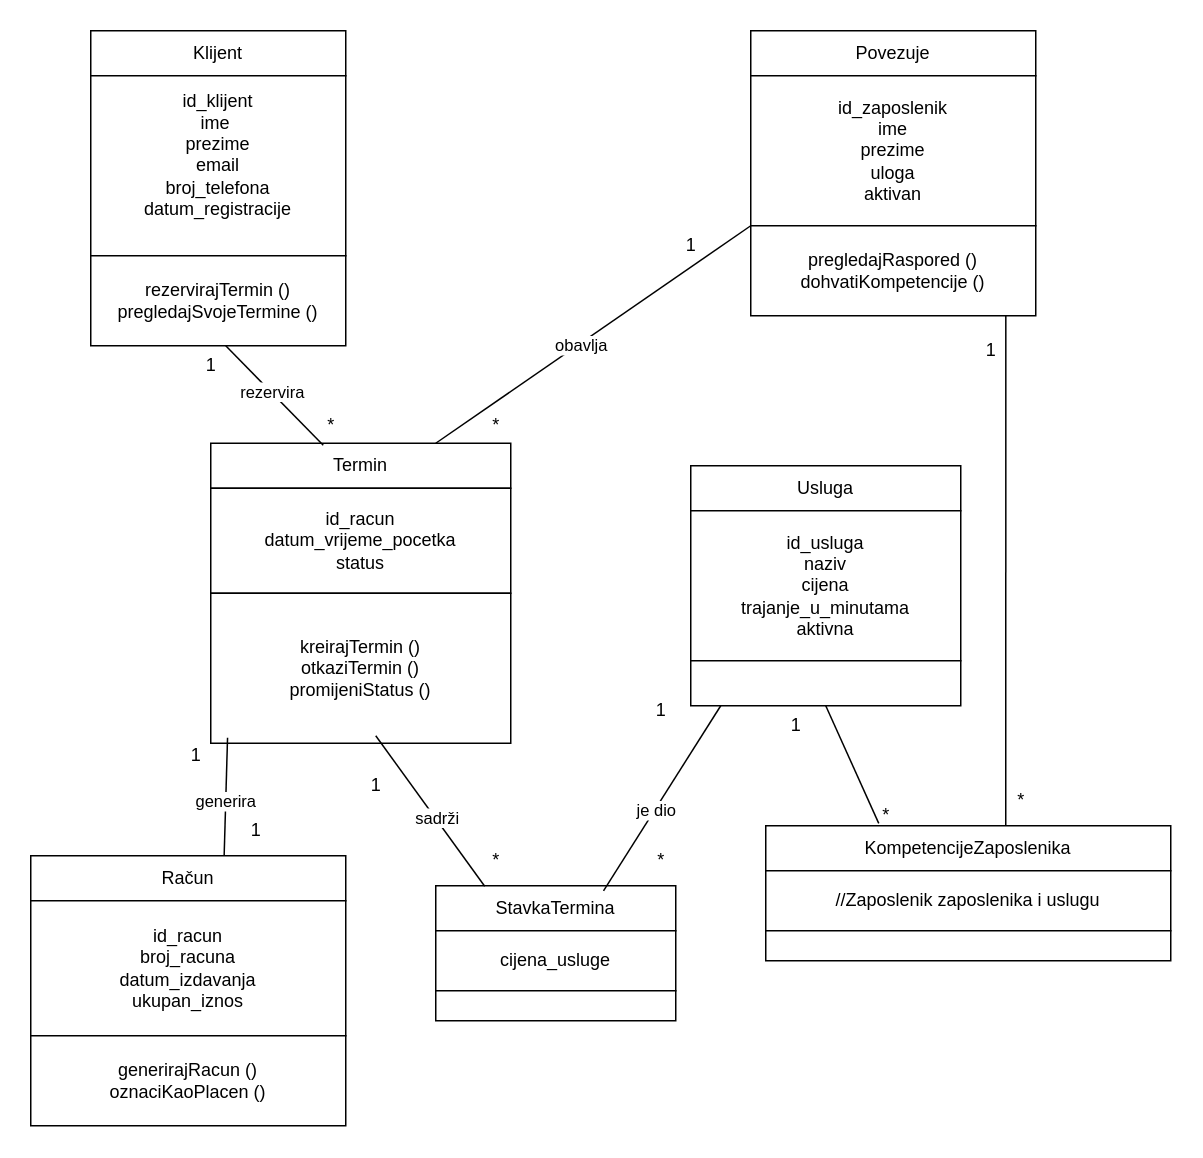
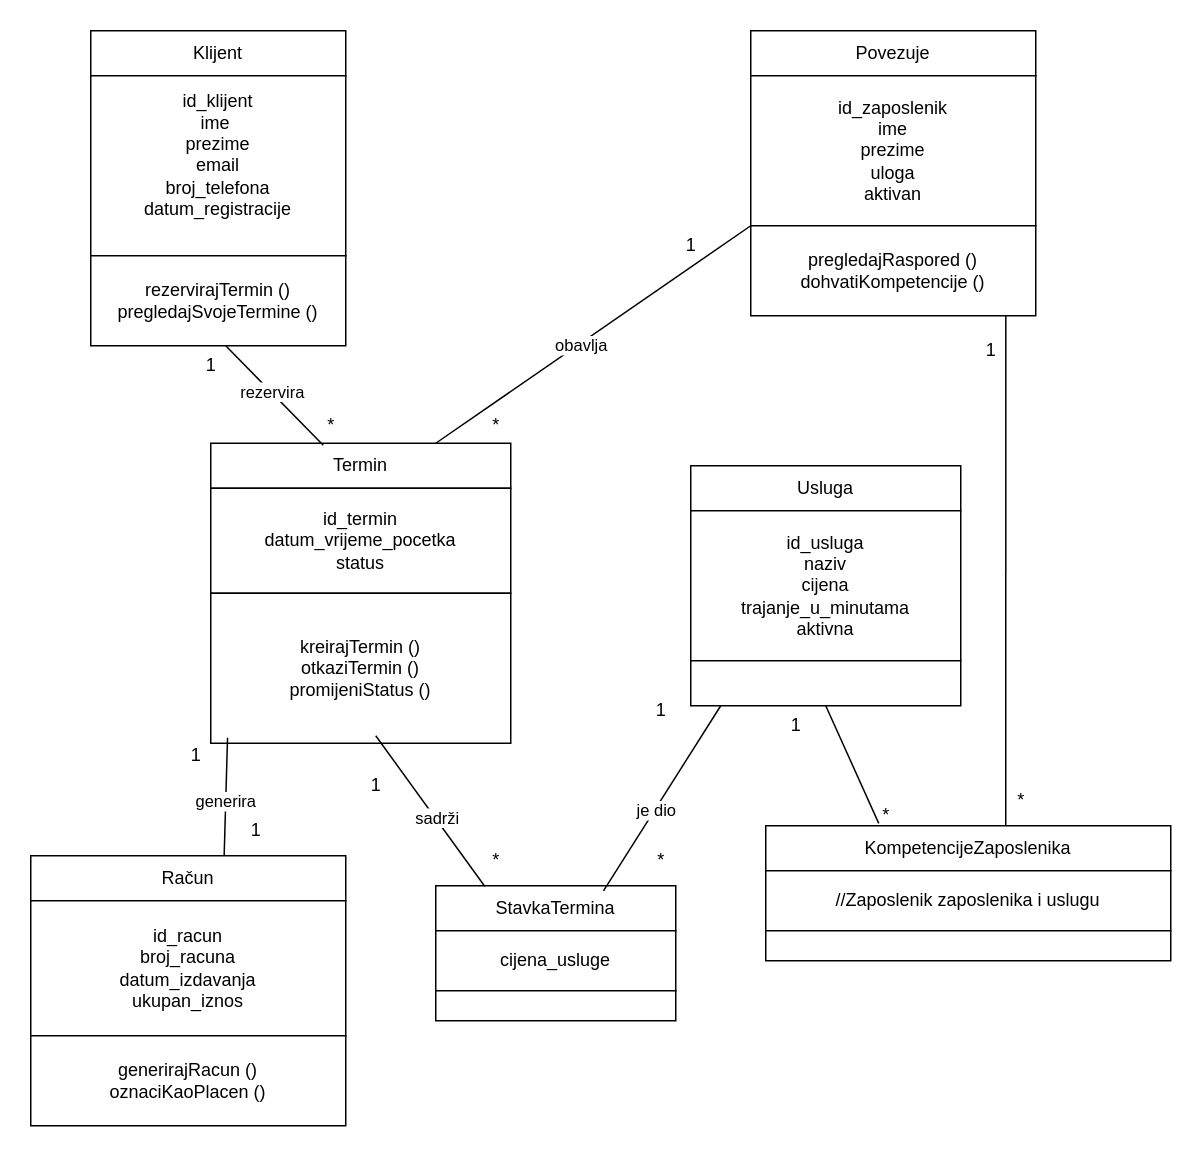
  <mxCell id="0" />
  <mxCell id="1" parent="0" />
  <mxCell id="2" value="" style="group" vertex="1" connectable="0" parent="1"><mxGeometry x="60" y="20" width="170" height="210" as="geometry" /></mxCell>
  <mxCell id="3" value="Klijent" style="rounded=0;whiteSpace=wrap;html=1;" vertex="1" parent="2"><mxGeometry width="170" height="30" as="geometry" /></mxCell>
  <mxCell id="4" value="&lt;div style=&quot;&quot;&gt;&lt;span style=&quot;background-color: transparent; color: light-dark(rgb(0, 0, 0), rgb(255, 255, 255));&quot;&gt;id_klijent&lt;/span&gt;&lt;/div&gt;&lt;div style=&quot;&quot;&gt;ime&amp;nbsp;&lt;/div&gt;&lt;div style=&quot;&quot;&gt;prezime&lt;/div&gt;&lt;div style=&quot;&quot;&gt;email&lt;/div&gt;&lt;div style=&quot;&quot;&gt;broj_telefona&lt;/div&gt;&lt;div style=&quot;&quot;&gt;datum_registracije&lt;/div&gt;&lt;div&gt;&lt;br&gt;&lt;/div&gt;" style="rounded=0;whiteSpace=wrap;html=1;align=center;" vertex="1" parent="2"><mxGeometry y="30" width="170" height="120" as="geometry" /></mxCell>
  <mxCell id="5" value="rezervirajTermin ()&lt;div&gt;pregledajSvojeTermine ()&lt;/div&gt;" style="rounded=0;whiteSpace=wrap;html=1;align=center;" vertex="1" parent="2"><mxGeometry y="150" width="170" height="60" as="geometry" /></mxCell>
  <mxCell id="6" value="" style="group" vertex="1" connectable="0" parent="1"><mxGeometry x="500" y="20" width="190" height="190" as="geometry" /></mxCell>
  <mxCell id="7" value="Povezuje" style="rounded=0;whiteSpace=wrap;html=1;" vertex="1" parent="6"><mxGeometry width="190" height="30" as="geometry" /></mxCell>
  <mxCell id="8" value="&lt;div style=&quot;&quot;&gt;&lt;span style=&quot;background-color: transparent; color: light-dark(rgb(0, 0, 0), rgb(255, 255, 255));&quot;&gt;id_zaposlenik&lt;/span&gt;&lt;/div&gt;&lt;div style=&quot;&quot;&gt;ime&lt;/div&gt;&lt;div style=&quot;&quot;&gt;prezime&lt;/div&gt;&lt;div style=&quot;&quot;&gt;uloga&lt;/div&gt;&lt;div style=&quot;&quot;&gt;aktivan&lt;/div&gt;" style="rounded=0;whiteSpace=wrap;html=1;align=center;" vertex="1" parent="6"><mxGeometry y="30" width="190" height="100" as="geometry" /></mxCell>
  <mxCell id="9" value="pregledajRaspored ()&lt;div&gt;dohvatiKompetencije ()&lt;/div&gt;" style="rounded=0;whiteSpace=wrap;html=1;" vertex="1" parent="6"><mxGeometry y="130" width="190" height="60" as="geometry" /></mxCell>
  <mxCell id="10" value="" style="group" vertex="1" connectable="0" parent="1"><mxGeometry x="140" y="285" width="200" height="210" as="geometry" /></mxCell>
  <mxCell id="11" value="Termin" style="rounded=0;whiteSpace=wrap;html=1;" vertex="1" parent="10"><mxGeometry y="10" width="200" height="30" as="geometry" /></mxCell>
- <mxCell id="12" value="id_racun&lt;div&gt;datum_vrijeme_pocetka&lt;/div&gt;&lt;div&gt;status&lt;/div&gt;" style="rounded=0;whiteSpace=wrap;html=1;" vertex="1" parent="10"><mxGeometry y="40" width="200" height="70" as="geometry" /></mxCell>
+ <mxCell id="12" value="id_termin&lt;div&gt;datum_vrijeme_pocetka&lt;/div&gt;&lt;div&gt;status&lt;/div&gt;" style="rounded=0;whiteSpace=wrap;html=1;" vertex="1" parent="10"><mxGeometry y="40" width="200" height="70" as="geometry" /></mxCell>
  <mxCell id="13" value="kreirajTermin ()&lt;div&gt;otkaziTermin ()&lt;/div&gt;&lt;div&gt;promijeniStatus ()&lt;/div&gt;" style="rounded=0;whiteSpace=wrap;html=1;" vertex="1" parent="10"><mxGeometry y="110" width="200" height="100" as="geometry" /></mxCell>
  <mxCell id="14" value="" style="group" vertex="1" connectable="0" parent="1"><mxGeometry x="460" y="310" width="180" height="160" as="geometry" /></mxCell>
  <mxCell id="15" style="edgeStyle=orthogonalEdgeStyle;rounded=0;orthogonalLoop=1;jettySize=auto;html=1;" edge="1" parent="14" source="16" target="17"><mxGeometry relative="1" as="geometry" /></mxCell>
  <mxCell id="16" value="Usluga" style="rounded=0;whiteSpace=wrap;html=1;" vertex="1" parent="14"><mxGeometry width="180" height="30" as="geometry" /></mxCell>
  <mxCell id="17" value="id_usluga&lt;div&gt;naziv&lt;/div&gt;&lt;div&gt;cijena&lt;/div&gt;&lt;div&gt;trajanje_u_minutama&lt;/div&gt;&lt;div&gt;aktivna&lt;/div&gt;" style="rounded=0;whiteSpace=wrap;html=1;" vertex="1" parent="14"><mxGeometry y="30" width="180" height="100" as="geometry" /></mxCell>
  <mxCell id="18" value="" style="rounded=0;whiteSpace=wrap;html=1;" vertex="1" parent="14"><mxGeometry y="130" width="180" height="30" as="geometry" /></mxCell>
  <mxCell id="19" value="Račun" style="rounded=0;whiteSpace=wrap;html=1;" vertex="1" parent="1"><mxGeometry x="20" y="570" width="210" height="30" as="geometry" /></mxCell>
  <mxCell id="20" value="id_racun&lt;div&gt;broj_racuna&lt;/div&gt;&lt;div&gt;datum_izdavanja&lt;/div&gt;&lt;div&gt;ukupan_iznos&lt;/div&gt;" style="rounded=0;whiteSpace=wrap;html=1;" vertex="1" parent="1"><mxGeometry x="20" y="600" width="210" height="90" as="geometry" /></mxCell>
  <mxCell id="21" value="generirajRacun ()&lt;div&gt;oznaciKaoPlacen ()&lt;/div&gt;" style="rounded=0;whiteSpace=wrap;html=1;" vertex="1" parent="1"><mxGeometry x="20" y="690" width="210" height="60" as="geometry" /></mxCell>
  <mxCell id="22" value="" style="group" vertex="1" connectable="0" parent="1"><mxGeometry x="290" y="590" width="160" height="90" as="geometry" /></mxCell>
  <mxCell id="23" value="StavkaTermina" style="rounded=0;whiteSpace=wrap;html=1;" vertex="1" parent="22"><mxGeometry width="160" height="30" as="geometry" /></mxCell>
  <mxCell id="24" value="cijena_usluge" style="rounded=0;whiteSpace=wrap;html=1;" vertex="1" parent="22"><mxGeometry y="30" width="160" height="40" as="geometry" /></mxCell>
  <mxCell id="25" value="" style="rounded=0;whiteSpace=wrap;html=1;" vertex="1" parent="22"><mxGeometry y="70" width="160" height="20" as="geometry" /></mxCell>
  <mxCell id="26" value="" style="group" vertex="1" connectable="0" parent="1"><mxGeometry x="510" y="550" width="270" height="90" as="geometry" /></mxCell>
  <mxCell id="27" value="KompetencijeZaposlenika" style="rounded=0;whiteSpace=wrap;html=1;" vertex="1" parent="26"><mxGeometry width="270" height="30" as="geometry" /></mxCell>
  <mxCell id="28" value="//Zaposlenik zaposlenika i uslugu" style="rounded=0;whiteSpace=wrap;html=1;" vertex="1" parent="26"><mxGeometry y="30" width="270" height="40" as="geometry" /></mxCell>
  <mxCell id="29" value="" style="rounded=0;whiteSpace=wrap;html=1;" vertex="1" parent="26"><mxGeometry y="70" width="270" height="20" as="geometry" /></mxCell>
  <mxCell id="30" value="" style="endArrow=none;html=1;rounded=0;entryX=0.375;entryY=0.045;entryDx=0;entryDy=0;entryPerimeter=0;" edge="1" parent="1" target="11"><mxGeometry width="50" height="50" relative="1" as="geometry"><mxPoint x="150" y="230" as="sourcePoint" /><mxPoint x="400" y="360" as="targetPoint" /></mxGeometry></mxCell>
  <mxCell id="31" value="rezervira" style="edgeLabel;html=1;align=center;verticalAlign=middle;resizable=0;points=[];" vertex="1" connectable="0" parent="30"><mxGeometry x="-0.081" relative="1" as="geometry"><mxPoint as="offset" /></mxGeometry></mxCell>
  <mxCell id="32" value="" style="endArrow=none;html=1;rounded=0;entryX=0;entryY=1;entryDx=0;entryDy=0;exitX=0.75;exitY=0;exitDx=0;exitDy=0;" edge="1" parent="1" source="11" target="8"><mxGeometry width="50" height="50" relative="1" as="geometry"><mxPoint x="230" y="320" as="sourcePoint" /><mxPoint x="280" y="270" as="targetPoint" /></mxGeometry></mxCell>
  <mxCell id="33" value="obavlja" style="edgeLabel;html=1;align=center;verticalAlign=middle;resizable=0;points=[];" vertex="1" connectable="0" parent="32"><mxGeometry x="-0.086" y="-1" relative="1" as="geometry"><mxPoint as="offset" /></mxGeometry></mxCell>
  <mxCell id="34" value="1" style="text;html=1;align=center;verticalAlign=middle;resizable=0;points=[];autosize=1;strokeColor=none;fillColor=none;" vertex="1" parent="1"><mxGeometry x="125" y="228" width="30" height="30" as="geometry" /></mxCell>
  <mxCell id="35" value="*" style="text;html=1;align=center;verticalAlign=middle;resizable=0;points=[];autosize=1;strokeColor=none;fillColor=none;" vertex="1" parent="1"><mxGeometry x="205" y="268" width="30" height="30" as="geometry" /></mxCell>
  <mxCell id="36" value="*" style="text;html=1;align=center;verticalAlign=middle;resizable=0;points=[];autosize=1;strokeColor=none;fillColor=none;" vertex="1" parent="1"><mxGeometry x="315" y="268" width="30" height="30" as="geometry" /></mxCell>
  <mxCell id="37" value="1" style="text;html=1;align=center;verticalAlign=middle;resizable=0;points=[];autosize=1;strokeColor=none;fillColor=none;" vertex="1" parent="1"><mxGeometry x="445" y="148" width="30" height="30" as="geometry" /></mxCell>
  <mxCell id="38" value="" style="endArrow=none;html=1;rounded=0;exitX=0.614;exitY=-0.008;exitDx=0;exitDy=0;exitPerimeter=0;entryX=0.056;entryY=0.963;entryDx=0;entryDy=0;entryPerimeter=0;" edge="1" parent="1" source="19" target="13"><mxGeometry width="50" height="50" relative="1" as="geometry"><mxPoint x="230" y="470" as="sourcePoint" /><mxPoint x="150" y="500" as="targetPoint" /></mxGeometry></mxCell>
  <mxCell id="39" value="generira" style="edgeLabel;html=1;align=center;verticalAlign=middle;resizable=0;points=[];" vertex="1" connectable="0" parent="38"><mxGeometry x="-0.087" relative="1" as="geometry"><mxPoint as="offset" /></mxGeometry></mxCell>
  <mxCell id="40" value="1" style="text;html=1;align=center;verticalAlign=middle;resizable=0;points=[];autosize=1;strokeColor=none;fillColor=none;" vertex="1" parent="1"><mxGeometry x="115" y="488" width="30" height="30" as="geometry" /></mxCell>
  <mxCell id="41" value="1" style="text;html=1;align=center;verticalAlign=middle;resizable=0;points=[];autosize=1;strokeColor=none;fillColor=none;" vertex="1" parent="1"><mxGeometry x="155" y="538" width="30" height="30" as="geometry" /></mxCell>
  <mxCell id="42" value="" style="endArrow=none;html=1;rounded=0;exitX=0.55;exitY=0.95;exitDx=0;exitDy=0;exitPerimeter=0;entryX=0.204;entryY=0.011;entryDx=0;entryDy=0;entryPerimeter=0;" edge="1" parent="1" source="13" target="23"><mxGeometry width="50" height="50" relative="1" as="geometry"><mxPoint x="230" y="470" as="sourcePoint" /><mxPoint x="280" y="420" as="targetPoint" /></mxGeometry></mxCell>
  <mxCell id="43" value="sadrži" style="edgeLabel;html=1;align=center;verticalAlign=middle;resizable=0;points=[];" vertex="1" connectable="0" parent="42"><mxGeometry x="0.096" y="1" relative="1" as="geometry"><mxPoint as="offset" /></mxGeometry></mxCell>
  <mxCell id="44" value="1" style="text;html=1;align=center;verticalAlign=middle;resizable=0;points=[];autosize=1;strokeColor=none;fillColor=none;" vertex="1" parent="1"><mxGeometry x="235" y="508" width="30" height="30" as="geometry" /></mxCell>
  <mxCell id="45" value="*" style="text;html=1;align=center;verticalAlign=middle;resizable=0;points=[];autosize=1;strokeColor=none;fillColor=none;" vertex="1" parent="1"><mxGeometry x="315" y="558" width="30" height="30" as="geometry" /></mxCell>
  <mxCell id="46" value="" style="endArrow=none;html=1;rounded=0;exitX=0.699;exitY=0.113;exitDx=0;exitDy=0;exitPerimeter=0;" edge="1" parent="1" source="23"><mxGeometry width="50" height="50" relative="1" as="geometry"><mxPoint x="410" y="580" as="sourcePoint" /><mxPoint x="480" y="470" as="targetPoint" /></mxGeometry></mxCell>
  <mxCell id="47" value="je dio" style="edgeLabel;html=1;align=center;verticalAlign=middle;resizable=0;points=[];" vertex="1" connectable="0" parent="46"><mxGeometry x="-0.124" relative="1" as="geometry"><mxPoint as="offset" /></mxGeometry></mxCell>
  <mxCell id="48" value="1" style="text;html=1;align=center;verticalAlign=middle;resizable=0;points=[];autosize=1;strokeColor=none;fillColor=none;" vertex="1" parent="1"><mxGeometry x="425" y="458" width="30" height="30" as="geometry" /></mxCell>
  <mxCell id="49" value="*" style="text;html=1;align=center;verticalAlign=middle;resizable=0;points=[];autosize=1;strokeColor=none;fillColor=none;" vertex="1" parent="1"><mxGeometry x="425" y="558" width="30" height="30" as="geometry" /></mxCell>
  <mxCell id="50" value="" style="endArrow=none;html=1;rounded=0;entryX=0.5;entryY=1;entryDx=0;entryDy=0;exitX=0.279;exitY=-0.052;exitDx=0;exitDy=0;exitPerimeter=0;" edge="1" parent="1" source="27" target="18"><mxGeometry width="50" height="50" relative="1" as="geometry"><mxPoint x="230" y="470" as="sourcePoint" /><mxPoint x="280" y="420" as="targetPoint" /></mxGeometry></mxCell>
  <mxCell id="51" value="1" style="text;html=1;align=center;verticalAlign=middle;resizable=0;points=[];autosize=1;strokeColor=none;fillColor=none;" vertex="1" parent="1"><mxGeometry x="515" y="468" width="30" height="30" as="geometry" /></mxCell>
  <mxCell id="52" value="*" style="text;html=1;align=center;verticalAlign=middle;resizable=0;points=[];autosize=1;strokeColor=none;fillColor=none;" vertex="1" parent="1"><mxGeometry x="575" y="528" width="30" height="30" as="geometry" /></mxCell>
  <mxCell id="53" value="" style="endArrow=none;html=1;rounded=0;entryX=0.895;entryY=1;entryDx=0;entryDy=0;entryPerimeter=0;" edge="1" parent="1" target="9"><mxGeometry width="50" height="50" relative="1" as="geometry"><mxPoint x="670" y="550" as="sourcePoint" /><mxPoint x="280" y="370" as="targetPoint" /></mxGeometry></mxCell>
  <mxCell id="54" value="1" style="text;html=1;align=center;verticalAlign=middle;resizable=0;points=[];autosize=1;strokeColor=none;fillColor=none;" vertex="1" parent="1"><mxGeometry x="645" y="218" width="30" height="30" as="geometry" /></mxCell>
  <mxCell id="55" value="*" style="text;html=1;align=center;verticalAlign=middle;resizable=0;points=[];autosize=1;strokeColor=none;fillColor=none;" vertex="1" parent="1"><mxGeometry x="665" y="518" width="30" height="30" as="geometry" /></mxCell>
